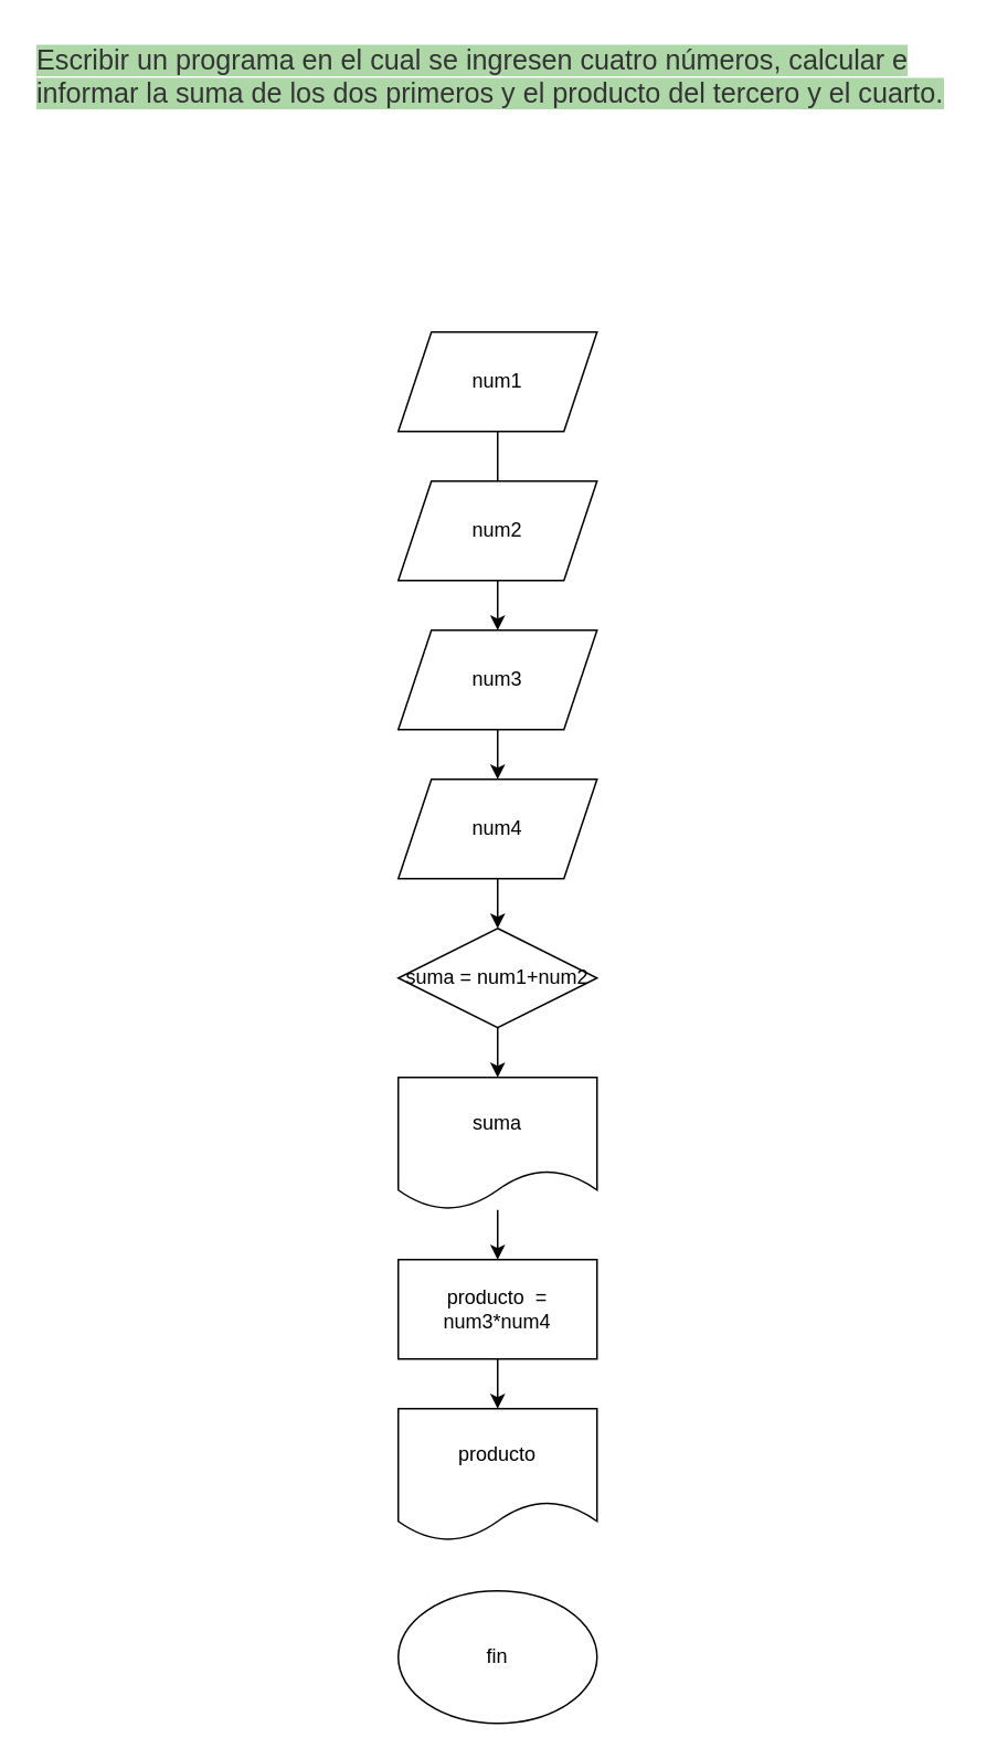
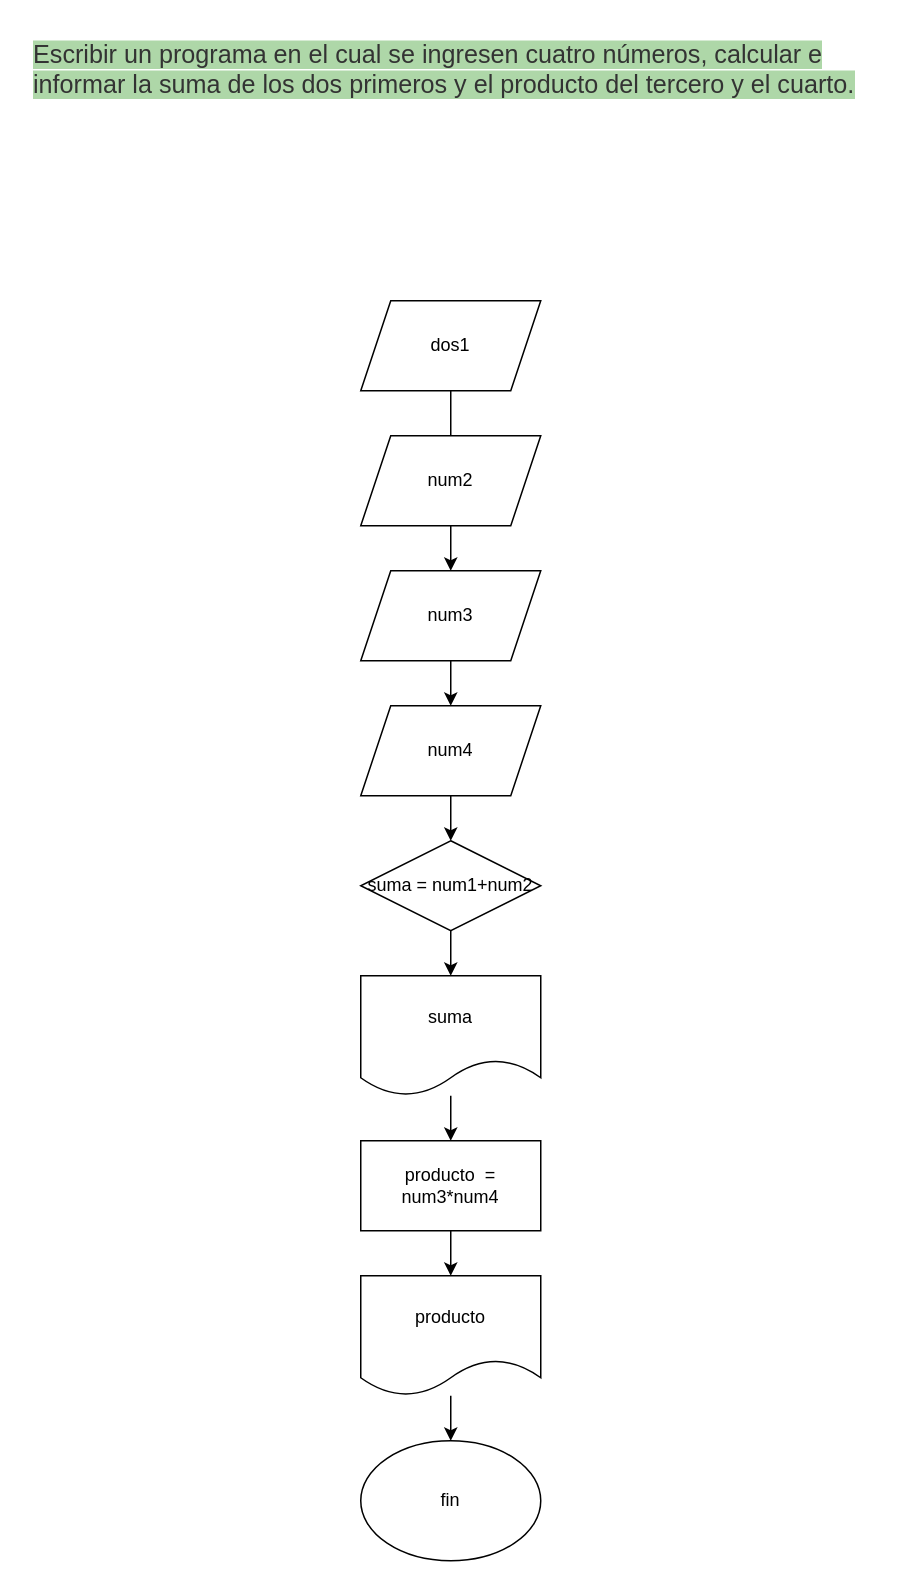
  <mxCell id="0" />
  <mxCell id="1" parent="0" />
  <mxCell id="2" value="&lt;span style=&quot;color: rgb(51, 51, 51); font-family: sans-serif, arial; font-size: 16.8px; font-style: normal; font-variant-ligatures: normal; font-variant-caps: normal; font-weight: 400; letter-spacing: normal; orphans: 2; text-align: left; text-indent: 0px; text-transform: none; widows: 2; word-spacing: 0px; -webkit-text-stroke-width: 0px; background-color: rgb(174, 215, 168); text-decoration-thickness: initial; text-decoration-style: initial; text-decoration-color: initial; float: none; display: inline !important;&quot;&gt;Escribir un programa en el cual se ingresen cuatro números, calcular e informar la suma de los dos primeros y el producto del tercero y el cuarto.&lt;/span&gt;" style="text;whiteSpace=wrap;html=1;" vertex="1" parent="1"><mxGeometry x="20" y="20" width="560" height="70" as="geometry" /></mxCell>
  <mxCell id="3" value="" style="edgeStyle=orthogonalEdgeStyle;rounded=0;orthogonalLoop=1;jettySize=auto;html=1;endArrow=none;" edge="1" parent="1" source="4" target="6"><mxGeometry relative="1" as="geometry" /></mxCell>
- <mxCell id="4" value="num1" style="shape=parallelogram;perimeter=parallelogramPerimeter;whiteSpace=wrap;html=1;fixedSize=1;" vertex="1" parent="1"><mxGeometry x="240" y="200" width="120" height="60" as="geometry" /></mxCell>
+ <mxCell id="4" value="dos1" style="shape=parallelogram;perimeter=parallelogramPerimeter;whiteSpace=wrap;html=1;fixedSize=1;" vertex="1" parent="1"><mxGeometry x="240" y="200" width="120" height="60" as="geometry" /></mxCell>
  <mxCell id="5" value="" style="edgeStyle=orthogonalEdgeStyle;rounded=0;orthogonalLoop=1;jettySize=auto;html=1;" edge="1" parent="1" source="6" target="8"><mxGeometry relative="1" as="geometry" /></mxCell>
  <mxCell id="6" value="num2" style="shape=parallelogram;perimeter=parallelogramPerimeter;whiteSpace=wrap;html=1;fixedSize=1;" vertex="1" parent="1"><mxGeometry x="240" y="290" width="120" height="60" as="geometry" /></mxCell>
  <mxCell id="7" value="" style="edgeStyle=orthogonalEdgeStyle;rounded=0;orthogonalLoop=1;jettySize=auto;html=1;" edge="1" parent="1" source="8" target="10"><mxGeometry relative="1" as="geometry" /></mxCell>
  <mxCell id="8" value="num3" style="shape=parallelogram;perimeter=parallelogramPerimeter;whiteSpace=wrap;html=1;fixedSize=1;" vertex="1" parent="1"><mxGeometry x="240" y="380" width="120" height="60" as="geometry" /></mxCell>
  <mxCell id="9" value="" style="edgeStyle=orthogonalEdgeStyle;rounded=0;orthogonalLoop=1;jettySize=auto;html=1;" edge="1" parent="1" source="10" target="12"><mxGeometry relative="1" as="geometry" /></mxCell>
  <mxCell id="10" value="num4" style="shape=parallelogram;perimeter=parallelogramPerimeter;whiteSpace=wrap;html=1;fixedSize=1;" vertex="1" parent="1"><mxGeometry x="240" y="470" width="120" height="60" as="geometry" /></mxCell>
  <mxCell id="11" value="" style="edgeStyle=orthogonalEdgeStyle;rounded=0;orthogonalLoop=1;jettySize=auto;html=1;" edge="1" parent="1" source="12" target="14"><mxGeometry relative="1" as="geometry" /></mxCell>
  <mxCell id="12" value="suma = num1+num2" style="rhombus;whiteSpace=wrap;html=1;" vertex="1" parent="1"><mxGeometry x="240" y="560" width="120" height="60" as="geometry" /></mxCell>
  <mxCell id="13" value="" style="edgeStyle=orthogonalEdgeStyle;rounded=0;orthogonalLoop=1;jettySize=auto;html=1;" edge="1" parent="1" source="14" target="16"><mxGeometry relative="1" as="geometry" /></mxCell>
  <mxCell id="14" value="suma" style="shape=document;whiteSpace=wrap;html=1;boundedLbl=1;" vertex="1" parent="1"><mxGeometry x="240" y="650" width="120" height="80" as="geometry" /></mxCell>
  <mxCell id="15" value="" style="edgeStyle=orthogonalEdgeStyle;rounded=0;orthogonalLoop=1;jettySize=auto;html=1;" edge="1" parent="1" source="16" target="18"><mxGeometry relative="1" as="geometry" /></mxCell>
  <mxCell id="16" value="producto&amp;nbsp; = num3*num4" style="rounded=0;whiteSpace=wrap;html=1;" vertex="1" parent="1"><mxGeometry x="240" y="760" width="120" height="60" as="geometry" /></mxCell>
+ <mxCell id="17" value="" style="edgeStyle=orthogonalEdgeStyle;rounded=0;orthogonalLoop=1;jettySize=auto;html=1;" edge="1" parent="1" source="18" target="19"><mxGeometry relative="1" as="geometry" /></mxCell>
  <mxCell id="18" value="producto" style="shape=document;whiteSpace=wrap;html=1;boundedLbl=1;" vertex="1" parent="1"><mxGeometry x="240" y="850" width="120" height="80" as="geometry" /></mxCell>
  <mxCell id="19" value="fin" style="ellipse;whiteSpace=wrap;html=1;" vertex="1" parent="1"><mxGeometry x="240" y="960" width="120" height="80" as="geometry" /></mxCell>
